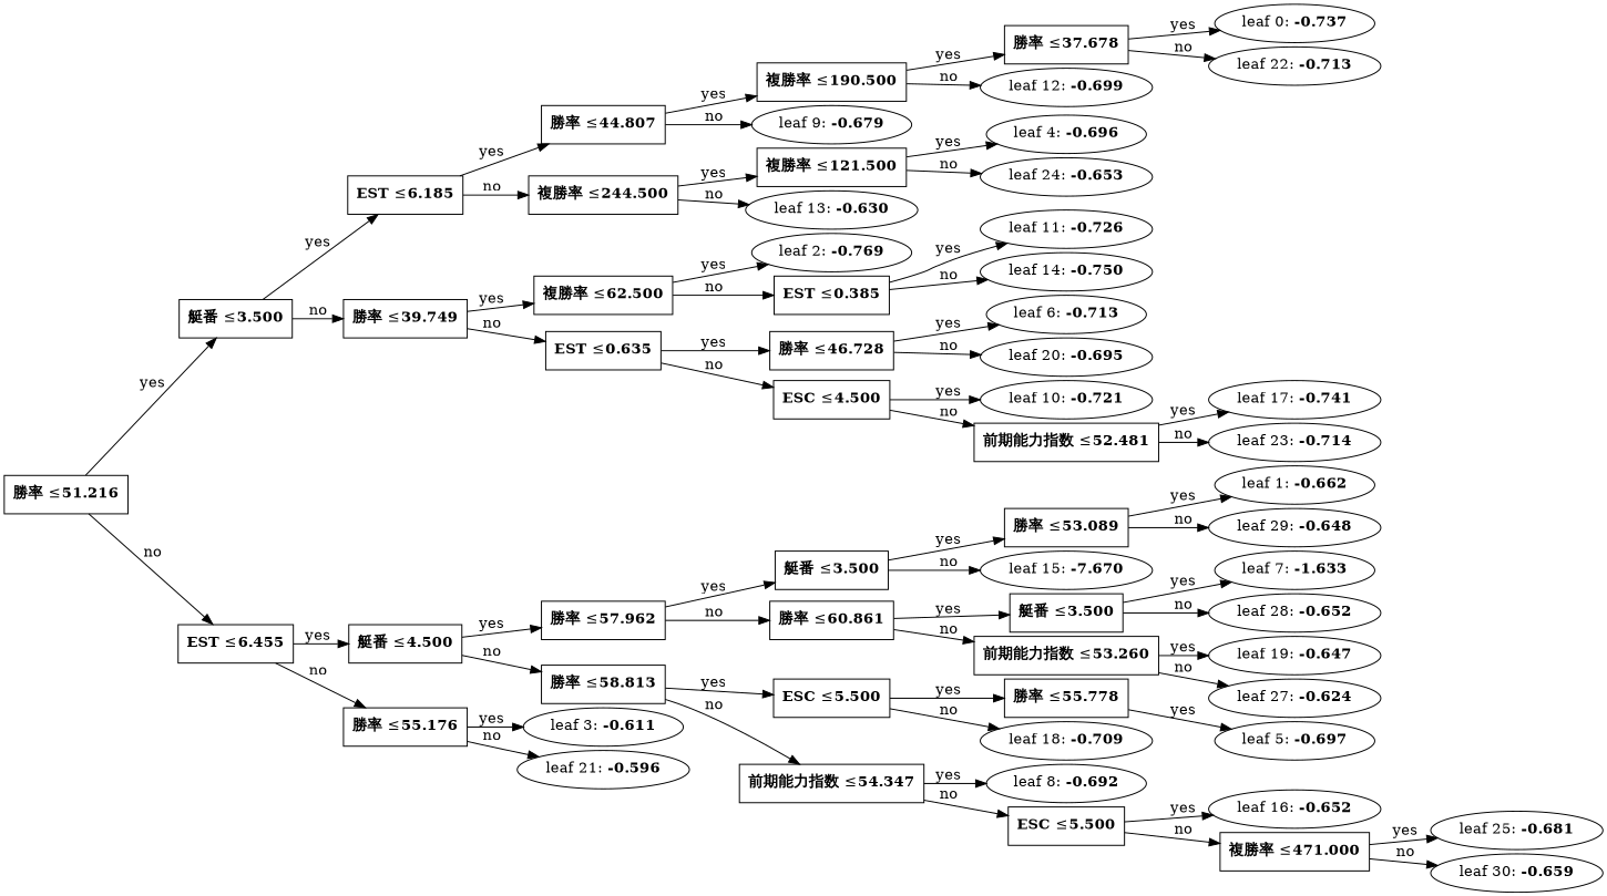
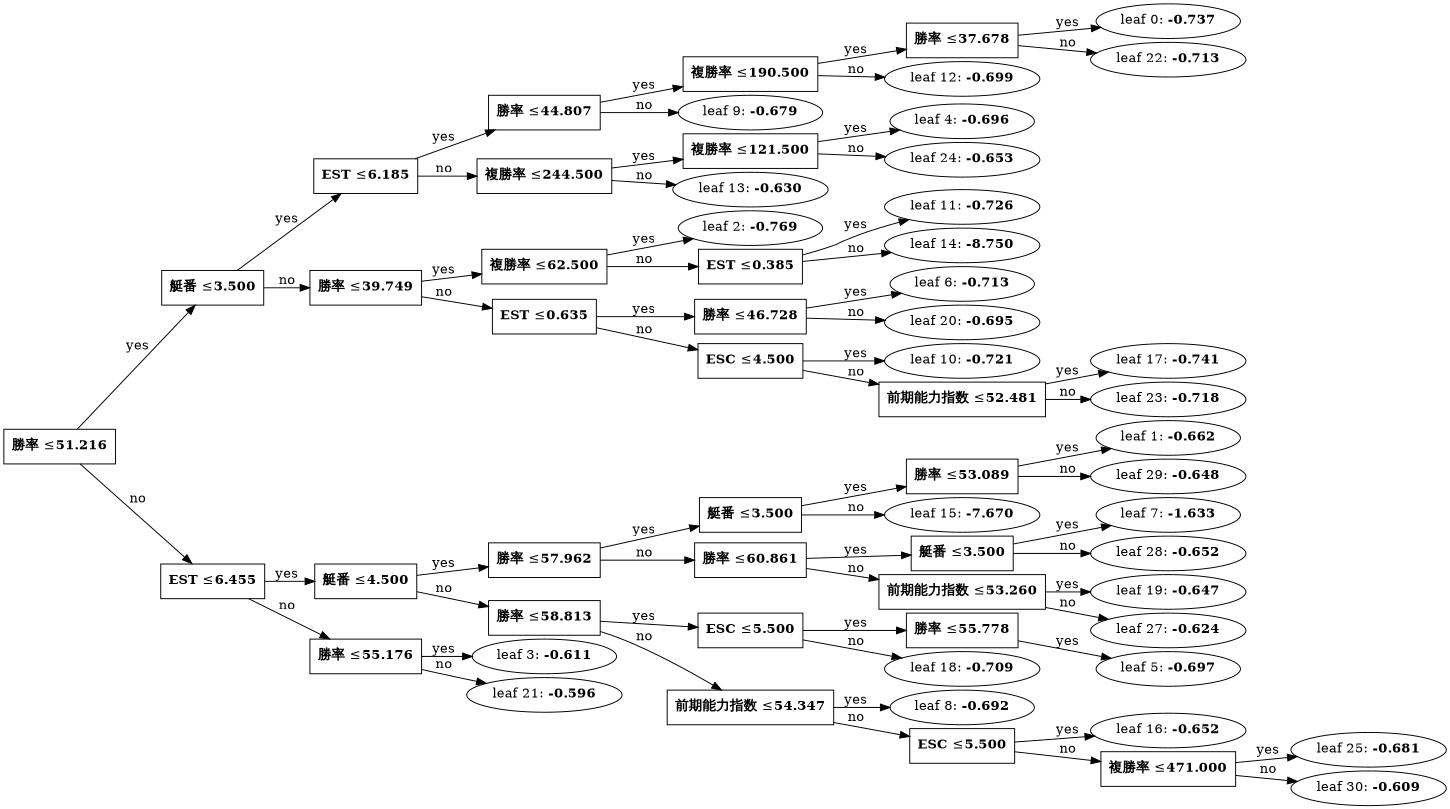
  digraph {
    nodesep=0.05
    rankdir=LR
    ranksep=0.3
    node [color=black fillcolor=white penwidth=1 shape=ellipse]
    edge [color=black penwidth=1]
    n1 [label=<leaf 0: <B>-0.737</B>>]
    n2 [label=<<B>勝率</B> &#8804;<B>37.678</B>> shape=rectangle]
    n3 [label=<leaf 22: <B>-0.713</B>>]
    n4 [label=<<B>複勝率</B> &#8804;<B>190.500</B>> shape=rectangle]
    n5 [label=<leaf 12: <B>-0.699</B>>]
    n6 [label=<<B>勝率</B> &#8804;<B>44.807</B>> shape=rectangle]
    n7 [label=<leaf 9: <B>-0.679</B>>]
    n8 [label=<<B>EST</B> &#8804;<B>6.185</B>> shape=rectangle]
    n9 [label=<<B>複勝率</B> &#8804;<B>244.500</B>> shape=rectangle]
    n10 [label=<<B>複勝率</B> &#8804;<B>121.500</B>> shape=rectangle]
    n11 [label=<leaf 13: <B>-0.630</B>>]
    n12 [label=<leaf 4: <B>-0.696</B>>]
    n13 [label=<leaf 24: <B>-0.653</B>>]
    n14 [label=<<B>艇番</B> &#8804;<B>3.500</B>> shape=rectangle]
    n15 [label=<<B>勝率</B> &#8804;<B>39.749</B>> shape=rectangle]
    n16 [label=<<B>複勝率</B> &#8804;<B>62.500</B>> shape=rectangle]
    n17 [label=<<B>EST</B> &#8804;<B>0.635</B>> shape=rectangle]
    n18 [label=<leaf 2: <B>-0.769</B>>]
    n19 [label=<<B>EST</B> &#8804;<B>0.385</B>> shape=rectangle]
    n20 [label=<leaf 11: <B>-0.726</B>>]
-   n21 [label=<leaf 14: <B>-0.750</B>>]
+   n21 [label=<leaf 14: <B>-8.750</B>>]
    n22 [label=<<B>勝率</B> &#8804;<B>46.728</B>> shape=rectangle]
    n23 [label=<<B>ESC</B> &#8804;<B>4.500</B>> shape=rectangle]
    n24 [label=<leaf 6: <B>-0.713</B>>]
    n25 [label=<leaf 20: <B>-0.695</B>>]
    n26 [label=<leaf 10: <B>-0.721</B>>]
    n27 [label=<<B>前期能力指数</B> &#8804;<B>52.481</B>> shape=rectangle]
    n28 [label=<leaf 17: <B>-0.741</B>>]
-   n29 [label=<leaf 23: <B>-0.714</B>>]
+   n29 [label=<leaf 23: <B>-0.718</B>>]
    n30 [label=<<B>勝率</B> &#8804;<B>51.216</B>> shape=rectangle]
    n31 [label=<<B>EST</B> &#8804;<B>6.455</B>> shape=rectangle]
    n32 [label=<<B>艇番</B> &#8804;<B>4.500</B>> shape=rectangle]
    n33 [label=<<B>勝率</B> &#8804;<B>55.176</B>> shape=rectangle]
    n34 [label=<leaf 1: <B>-0.662</B>>]
    n35 [label=<<B>勝率</B> &#8804;<B>53.089</B>> shape=rectangle]
    n36 [label=<leaf 29: <B>-0.648</B>>]
    n37 [label=<<B>艇番</B> &#8804;<B>3.500</B>> shape=rectangle]
    n38 [label=<leaf 15: <B>-7.670</B>>]
    n39 [label=<<B>勝率</B> &#8804;<B>57.962</B>> shape=rectangle]
    n40 [label=<<B>勝率</B> &#8804;<B>60.861</B>> shape=rectangle]
    n41 [label=<<B>艇番</B> &#8804;<B>3.500</B>> shape=rectangle]
    n42 [label=<<B>前期能力指数</B> &#8804;<B>53.260</B>> shape=rectangle]
    n43 [label=<leaf 7: <B>-1.633</B>>]
    n44 [label=<leaf 28: <B>-0.652</B>>]
    n45 [label=<leaf 19: <B>-0.647</B>>]
    n46 [label=<leaf 27: <B>-0.624</B>>]
    n47 [label=<<B>勝率</B> &#8804;<B>58.813</B>> shape=rectangle]
    n48 [label=<<B>ESC</B> &#8804;<B>5.500</B>> shape=rectangle]
    n49 [label=<<B>前期能力指数</B> &#8804;<B>54.347</B>> shape=rectangle]
    n50 [label=<leaf 5: <B>-0.697</B>>]
    n51 [label=<<B>勝率</B> &#8804;<B>55.778</B>> shape=rectangle]
    n52 [label=<leaf 18: <B>-0.709</B>>]
    n53 [label=<leaf 8: <B>-0.692</B>>]
    n54 [label=<<B>ESC</B> &#8804;<B>5.500</B>> shape=rectangle]
    n55 [label=<leaf 16: <B>-0.652</B>>]
    n56 [label=<<B>複勝率</B> &#8804;<B>471.000</B>> shape=rectangle]
    n57 [label=<leaf 25: <B>-0.681</B>>]
-   n58 [label=<leaf 30: <B>-0.659</B>>]
+   n58 [label=<leaf 30: <B>-0.609</B>>]
    n59 [label=<leaf 3: <B>-0.611</B>>]
    n60 [label=<leaf 21: <B>-0.596</B>>]
    n2 -> n1 [label=yes]
    n2 -> n3 [label=no]
    n4 -> n2 [label=yes]
    n4 -> n5 [label=no]
    n6 -> n4 [label=yes]
    n6 -> n7 [label=no]
    n8 -> n6 [label=yes]
    n8 -> n9 [label=no]
    n9 -> n10 [label=yes]
    n9 -> n11 [label=no]
    n10 -> n12 [label=yes]
    n10 -> n13 [label=no]
    n14 -> n8 [label=yes]
    n14 -> n15 [label=no]
    n15 -> n16 [label=yes]
    n15 -> n17 [label=no]
    n16 -> n18 [label=yes]
    n16 -> n19 [label=no]
    n17 -> n22 [label=yes]
    n17 -> n23 [label=no]
    n19 -> n20 [label=yes]
    n19 -> n21 [label=no]
    n22 -> n24 [label=yes]
    n22 -> n25 [label=no]
    n23 -> n26 [label=yes]
    n23 -> n27 [label=no]
    n27 -> n28 [label=yes]
    n27 -> n29 [label=no]
    n30 -> n14 [label=yes]
    n30 -> n31 [label=no]
    n31 -> n32 [label=yes]
    n31 -> n33 [label=no]
    n32 -> n39 [label=yes]
    n32 -> n47 [label=no]
    n33 -> n59 [label=yes]
    n33 -> n60 [label=no]
    n35 -> n34 [label=yes]
    n35 -> n36 [label=no]
    n37 -> n35 [label=yes]
    n37 -> n38 [label=no]
    n39 -> n37 [label=yes]
    n39 -> n40 [label=no]
    n40 -> n41 [label=yes]
    n40 -> n42 [label=no]
    n41 -> n43 [label=yes]
    n41 -> n44 [label=no]
    n42 -> n45 [label=yes]
    n42 -> n46 [label=no]
    n47 -> n48 [label=yes]
    n47 -> n49 [label=no]
    n48 -> n51 [label=yes]
    n48 -> n52 [label=no]
    n49 -> n53 [label=yes]
    n49 -> n54 [label=no]
    n51 -> n50 [label=yes]
    n54 -> n55 [label=yes]
    n54 -> n56 [label=no]
    n56 -> n57 [label=yes]
    n56 -> n58 [label=no]
  }
